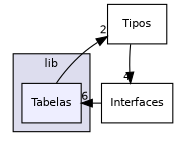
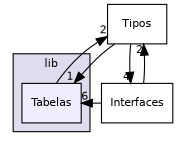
  digraph {
    compound=true
    node [fontname=Helvetica fontsize=10 shape=box]
    edge [headlabel=2 labeldistance=1.5 labelfontname=Helvetica labelfontsize=10]
    n1 [fillcolor="#eeeeff" label=Tabelas pencolor=black style=filled]
    n2 [label=Tipos]
    n3 [label=Interfaces]
    subgraph cluster_1 {
      bgcolor="#ddddee"
      fontname=Helvetica
      fontsize=10
      label=lib
      pencolor=black
      n1
    }
    n1 -> n2
+   n2 -> n1 [headlabel=1]
    n2 -> n3 [headlabel=4]
    n3 -> n1 [headlabel=6]
+   n3 -> n2
  }
